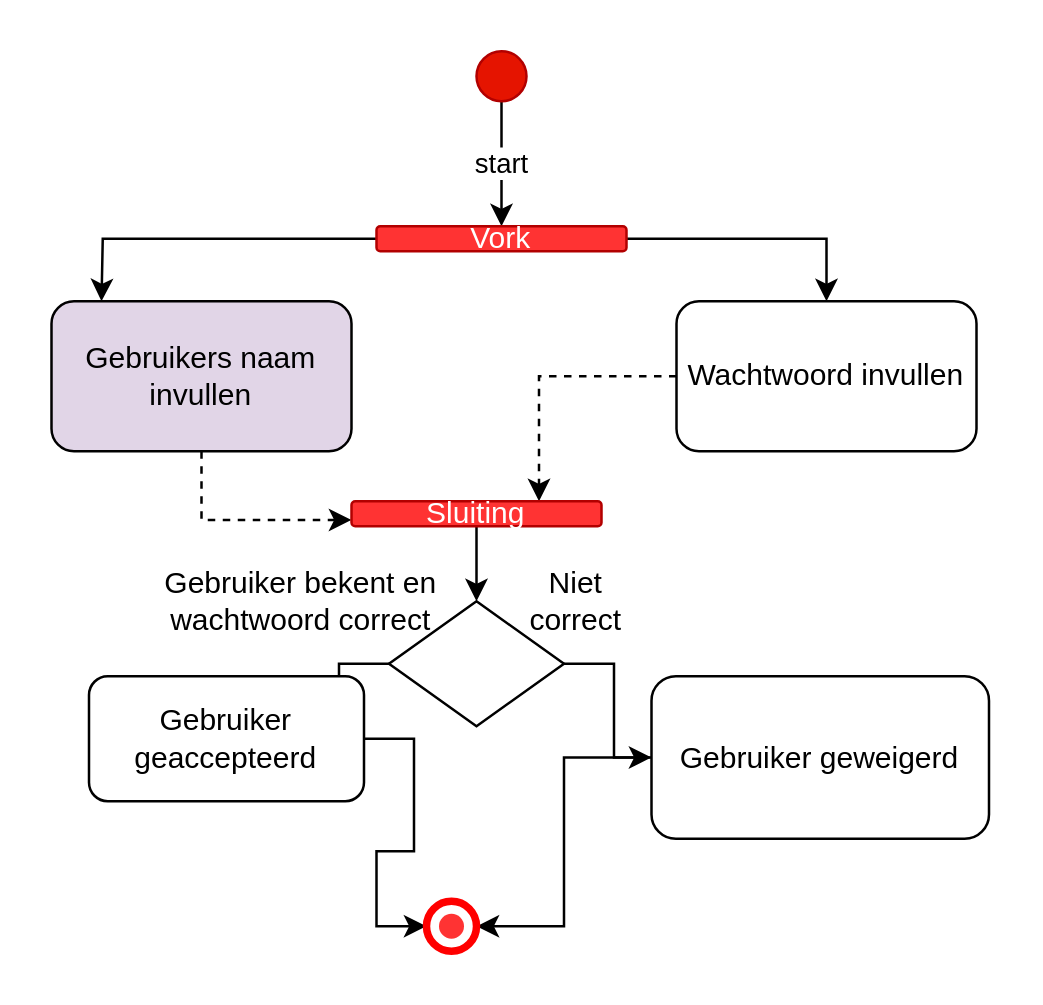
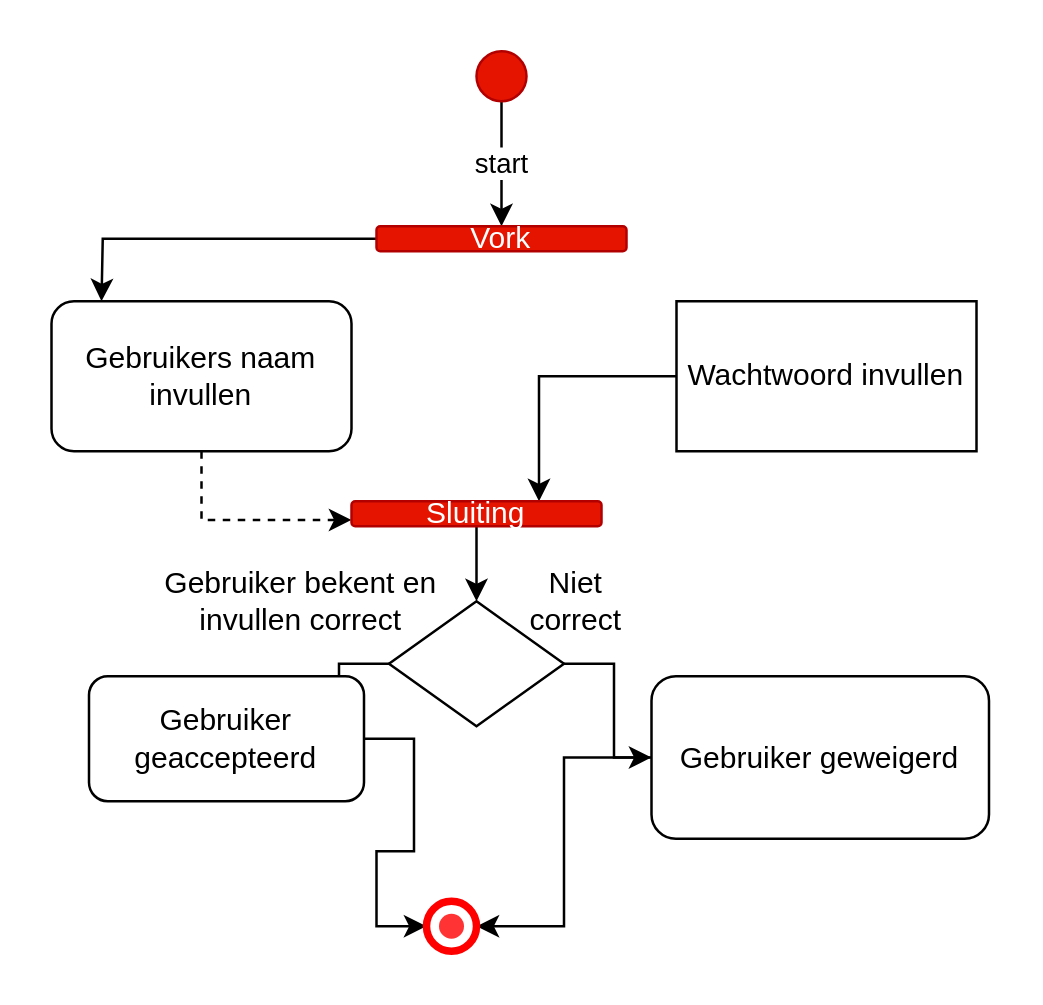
  <mxCell id="0" />
  <mxCell id="1" parent="0" />
  <mxCell id="2" value="start" style="edgeStyle=orthogonalEdgeStyle;rounded=0;orthogonalLoop=1;jettySize=auto;html=1;entryX=0.5;entryY=0;entryDx=0;entryDy=0;" edge="1" parent="1" source="3" target="6"><mxGeometry relative="1" as="geometry" /></mxCell>
  <mxCell id="3" value="" style="ellipse;whiteSpace=wrap;html=1;fillColor=#e51400;strokeColor=#B20000;fontColor=#ffffff;" vertex="1" parent="1"><mxGeometry x="190" y="20" width="20" height="20" as="geometry" /></mxCell>
  <mxCell id="4" style="edgeStyle=orthogonalEdgeStyle;rounded=0;orthogonalLoop=1;jettySize=auto;html=1;" edge="1" parent="1" source="6"><mxGeometry relative="1" as="geometry"><mxPoint x="40" y="120" as="targetPoint" /></mxGeometry></mxCell>
- <mxCell id="5" style="edgeStyle=orthogonalEdgeStyle;rounded=0;orthogonalLoop=1;jettySize=auto;html=1;" edge="1" parent="1" source="6" target="10"><mxGeometry relative="1" as="geometry" /></mxCell>
- <mxCell id="6" value="Vork" style="rounded=1;whiteSpace=wrap;html=1;fillColor=#ff3333;strokeColor=#B20000;fontColor=#ffffff;" vertex="1" parent="1"><mxGeometry x="150" y="90" width="100" height="10" as="geometry" /></mxCell>
+ <mxCell id="6" value="Vork" style="rounded=1;whiteSpace=wrap;html=1;fillColor=#e51400;strokeColor=#B20000;fontColor=#ffffff;" vertex="1" parent="1"><mxGeometry x="150" y="90" width="100" height="10" as="geometry" /></mxCell>
  <mxCell id="7" style="edgeStyle=orthogonalEdgeStyle;rounded=0;orthogonalLoop=1;jettySize=auto;html=1;entryX=0;entryY=0.75;entryDx=0;entryDy=0;dashed=1;" edge="1" parent="1" source="8" target="12"><mxGeometry relative="1" as="geometry"><mxPoint x="170" y="196" as="targetPoint" /></mxGeometry></mxCell>
- <mxCell id="8" value="Gebruikers naam invullen" style="rounded=1;whiteSpace=wrap;html=1;fillColor=#e1d5e7;" vertex="1" parent="1"><mxGeometry x="20" y="120" width="120" height="60" as="geometry" /></mxCell>
- <mxCell id="9" style="edgeStyle=orthogonalEdgeStyle;rounded=0;orthogonalLoop=1;jettySize=auto;html=1;entryX=0.75;entryY=0;entryDx=0;entryDy=0;dashed=1;" edge="1" parent="1" source="10" target="12"><mxGeometry relative="1" as="geometry" /></mxCell>
- <mxCell id="10" value="Wachtwoord invullen" style="rounded=1;whiteSpace=wrap;html=1;" vertex="1" parent="1"><mxGeometry x="270" y="120" width="120" height="60" as="geometry" /></mxCell>
+ <mxCell id="8" value="Gebruikers naam invullen" style="rounded=1;whiteSpace=wrap;html=1;" vertex="1" parent="1"><mxGeometry x="20" y="120" width="120" height="60" as="geometry" /></mxCell>
+ <mxCell id="9" style="edgeStyle=orthogonalEdgeStyle;rounded=0;orthogonalLoop=1;jettySize=auto;html=1;entryX=0.75;entryY=0;entryDx=0;entryDy=0;" edge="1" parent="1" source="10" target="12"><mxGeometry relative="1" as="geometry" /></mxCell>
+ <mxCell id="10" value="Wachtwoord invullen" style="whiteSpace=wrap;html=1;rounded=0;" vertex="1" parent="1"><mxGeometry x="270" y="120" width="120" height="60" as="geometry" /></mxCell>
  <mxCell id="11" style="edgeStyle=orthogonalEdgeStyle;rounded=0;orthogonalLoop=1;jettySize=auto;html=1;entryX=0.5;entryY=0;entryDx=0;entryDy=0;" edge="1" parent="1" source="12" target="15"><mxGeometry relative="1" as="geometry" /></mxCell>
- <mxCell id="12" value="Sluiting" style="rounded=1;whiteSpace=wrap;html=1;fillColor=#ff3333;strokeColor=#B20000;fontColor=#ffffff;" vertex="1" parent="1"><mxGeometry x="140" y="200" width="100" height="10" as="geometry" /></mxCell>
+ <mxCell id="12" value="Sluiting" style="rounded=1;whiteSpace=wrap;html=1;fillColor=#e51400;strokeColor=#B20000;fontColor=#ffffff;" vertex="1" parent="1"><mxGeometry x="140" y="200" width="100" height="10" as="geometry" /></mxCell>
  <mxCell id="13" style="edgeStyle=orthogonalEdgeStyle;rounded=0;orthogonalLoop=1;jettySize=auto;html=1;entryX=1;entryY=0.75;entryDx=0;entryDy=0;" edge="1" parent="1" source="15" target="19"><mxGeometry relative="1" as="geometry" /></mxCell>
  <mxCell id="14" style="edgeStyle=orthogonalEdgeStyle;rounded=0;orthogonalLoop=1;jettySize=auto;html=1;entryX=0;entryY=0.5;entryDx=0;entryDy=0;" edge="1" parent="1" source="15" target="21"><mxGeometry relative="1" as="geometry" /></mxCell>
  <mxCell id="15" value="" style="rhombus;whiteSpace=wrap;html=1;" vertex="1" parent="1"><mxGeometry x="155" y="240" width="70" height="50" as="geometry" /></mxCell>
- <mxCell id="16" value="Gebruiker bekent en wachtwoord correct" style="text;html=1;strokeColor=none;fillColor=none;align=center;verticalAlign=middle;whiteSpace=wrap;rounded=0;" vertex="1" parent="1"><mxGeometry x="50" y="230" width="140" height="20" as="geometry" /></mxCell>
+ <mxCell id="16" value="Gebruiker bekent en invullen correct" style="text;html=1;strokeColor=none;fillColor=none;align=center;verticalAlign=middle;whiteSpace=wrap;rounded=0;" vertex="1" parent="1"><mxGeometry x="50" y="230" width="140" height="20" as="geometry" /></mxCell>
  <mxCell id="17" value="Niet correct" style="text;html=1;strokeColor=none;fillColor=none;align=center;verticalAlign=middle;whiteSpace=wrap;rounded=0;" vertex="1" parent="1"><mxGeometry x="210" y="230" width="40" height="20" as="geometry" /></mxCell>
  <mxCell id="18" style="edgeStyle=orthogonalEdgeStyle;rounded=0;orthogonalLoop=1;jettySize=auto;html=1;entryX=0;entryY=0.5;entryDx=0;entryDy=0;" edge="1" parent="1" source="19" target="22"><mxGeometry relative="1" as="geometry" /></mxCell>
  <mxCell id="19" value="Gebruiker geaccepteerd" style="rounded=1;whiteSpace=wrap;html=1;" vertex="1" parent="1"><mxGeometry x="35" y="270" width="110" height="50" as="geometry" /></mxCell>
  <mxCell id="20" style="edgeStyle=orthogonalEdgeStyle;rounded=0;orthogonalLoop=1;jettySize=auto;html=1;entryX=1;entryY=0.5;entryDx=0;entryDy=0;" edge="1" parent="1" source="21" target="22"><mxGeometry relative="1" as="geometry" /></mxCell>
  <mxCell id="21" value="Gebruiker geweigerd" style="rounded=1;whiteSpace=wrap;html=1;" vertex="1" parent="1"><mxGeometry x="260" y="270" width="135" height="65" as="geometry" /></mxCell>
  <mxCell id="22" value="" style="ellipse;whiteSpace=wrap;html=1;fillColor=none;strokeColor=#FF0000;strokeWidth=3;" vertex="1" parent="1"><mxGeometry x="170" y="360" width="20" height="20" as="geometry" /></mxCell>
  <mxCell id="23" value="" style="ellipse;whiteSpace=wrap;html=1;fillColor=#FF3333;strokeColor=none;strokeWidth=3;" vertex="1" parent="1"><mxGeometry x="175" y="365" width="10" height="10" as="geometry" /></mxCell>
